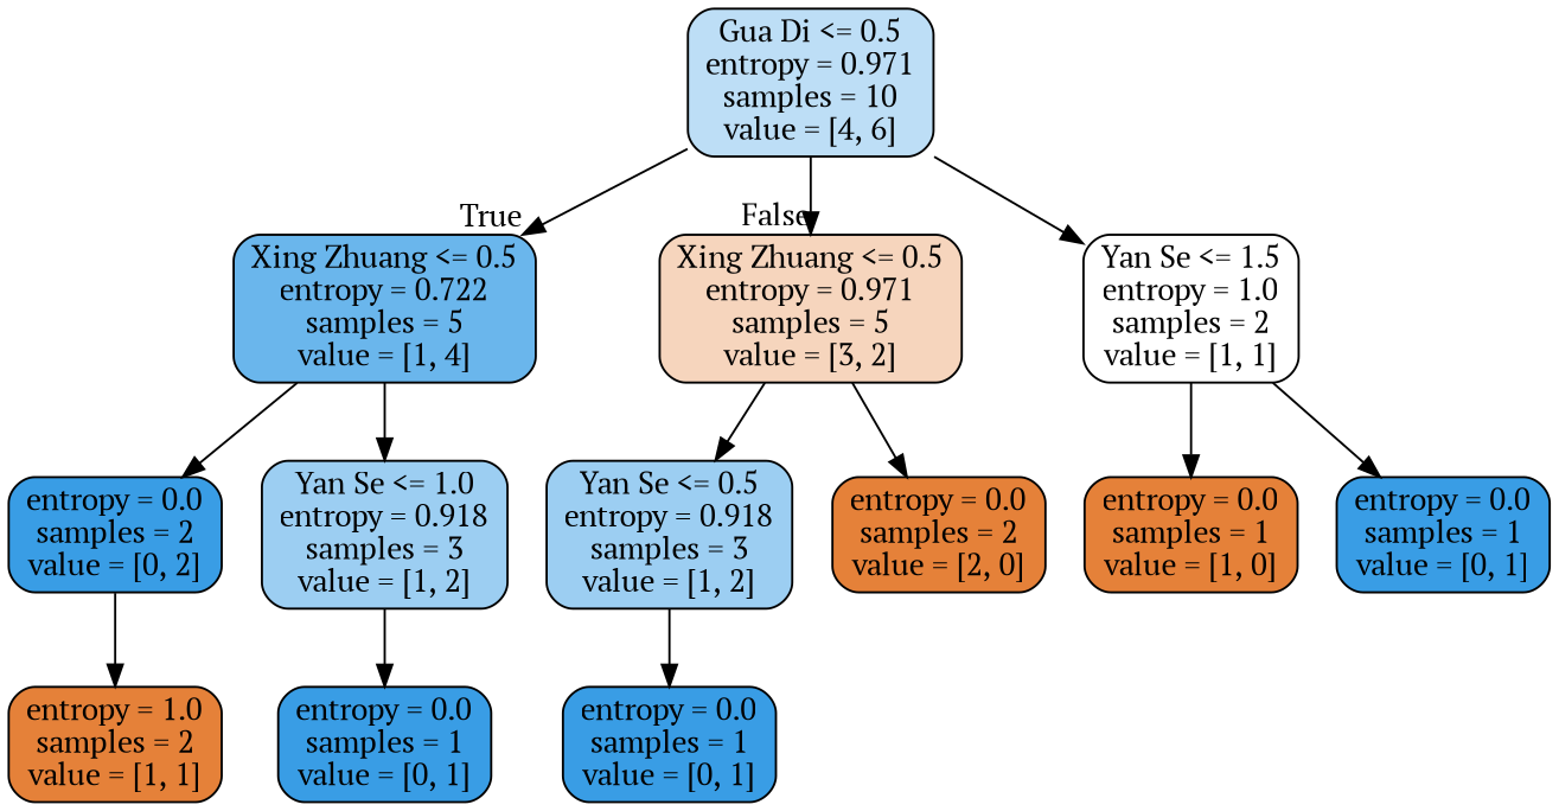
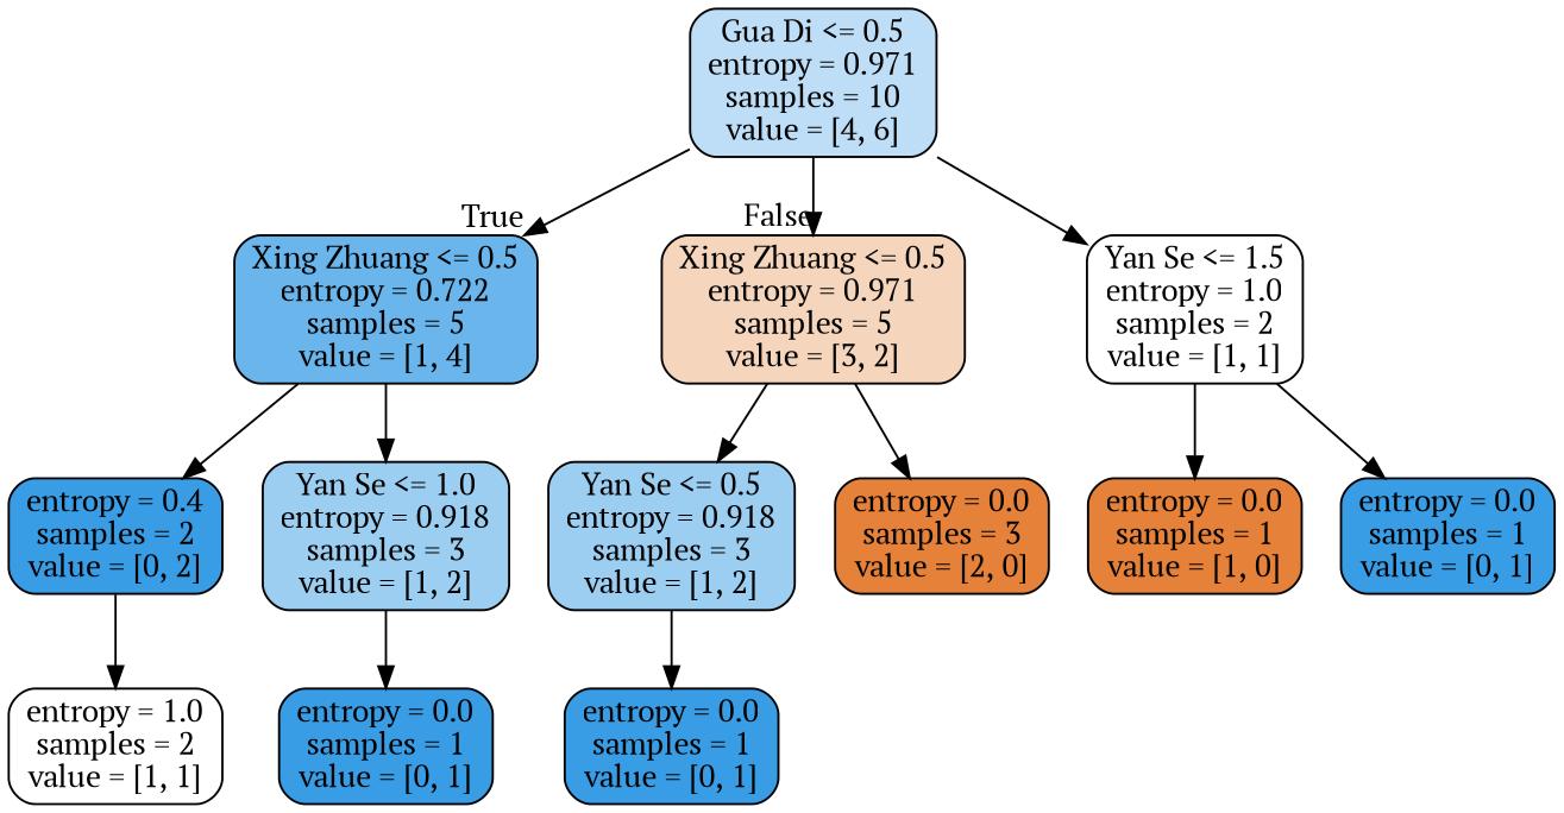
  digraph {
    fontname="PT Serif"
    node [color=black fillcolor="#399de5" fontname="PT Serif" shape=box style="filled, rounded"]
    edge [fontname="PT Serif"]
    n1 [fillcolor="#bddef6" label="Gua Di <= 0.5\nentropy = 0.971\nsamples = 10\nvalue = [4, 6]"]
    n2 [fillcolor="#6ab6ec" label="Xing Zhuang <= 0.5\nentropy = 0.722\nsamples = 5\nvalue = [1, 4]"]
    n3 [fillcolor="#f6d5bd" label="Xing Zhuang <= 0.5\nentropy = 0.971\nsamples = 5\nvalue = [3, 2]"]
    n4 [fillcolor="#ffffff" label="Yan Se <= 1.5\nentropy = 1.0\nsamples = 2\nvalue = [1, 1]"]
-   n5 [label="entropy = 0.0\nsamples = 2\nvalue = [0, 2]"]
+   n5 [label="entropy = 0.4\nsamples = 2\nvalue = [0, 2]"]
    n6 [fillcolor="#9ccef2" label="Yan Se <= 1.0\nentropy = 0.918\nsamples = 3\nvalue = [1, 2]"]
    n7 [fillcolor="#9ccef2" label="Yan Se <= 0.5\nentropy = 0.918\nsamples = 3\nvalue = [1, 2]"]
-   n8 [fillcolor="#e58139" label="entropy = 0.0\nsamples = 2\nvalue = [2, 0]"]
-   n9 [fillcolor="#e58139" label="entropy = 1.0\nsamples = 2\nvalue = [1, 1]"]
+   n8 [fillcolor="#e58139" label="entropy = 0.0\nsamples = 3\nvalue = [2, 0]"]
+   n9 [fillcolor="#ffffff" label="entropy = 1.0\nsamples = 2\nvalue = [1, 1]"]
    n10 [label="entropy = 0.0\nsamples = 1\nvalue = [0, 1]"]
    n11 [label="entropy = 0.0\nsamples = 1\nvalue = [0, 1]"]
    n12 [fillcolor="#e58139" label="entropy = 0.0\nsamples = 1\nvalue = [1, 0]"]
    n13 [label="entropy = 0.0\nsamples = 1\nvalue = [0, 1]"]
    n1 -> n2 [headlabel=True labelangle=45 labeldistance=2.5]
    n1 -> n3 [headlabel=False labelangle=-45 labeldistance=2.5]
    n1 -> n4
    n2 -> n5
    n2 -> n6
    n3 -> n7
    n3 -> n8
    n4 -> n12
    n4 -> n13
    n5 -> n9
    n6 -> n10
    n7 -> n11
  }
